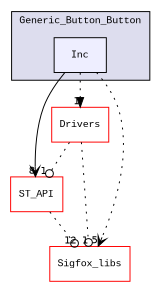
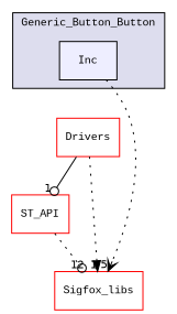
  digraph {
    compound=true
    fontname="Liberation Mono"
    node [fillcolor=white fontname="Liberation Mono" fontsize=10 shape=box style=filled color=red]
    edge [arrowhead=normal fontname="Liberation Mono" headlabel=1 labeldistance=1.5 labelfontname=Helvetica labelfontsize=10 style=dotted]
    n1 [fillcolor="#eeeeff" label=Inc pencolor=black color=""]
    n2 [label=Drivers]
    n3 [label=ST_API]
    n4 [label=Sigfox_libs]
    subgraph cluster_1 {
      bgcolor="#ddddee"
      fontsize=10
      label=Generic_Button_Button
      pencolor=black
      n1
    }
-   n1 -> n2
-   n1 -> n3 [arrowhead=vee headlabel=8 style=solid]
    n1 -> n4 [arrowhead=vee headlabel=5]
-   n2 -> n3 [arrowhead=odot]
-   n2 -> n4 [arrowhead=odot]
+   n2 -> n3 [arrowhead=odot style=solid]
+   n2 -> n4
    n3 -> n4 [arrowhead=odot headlabel=12]
  }
